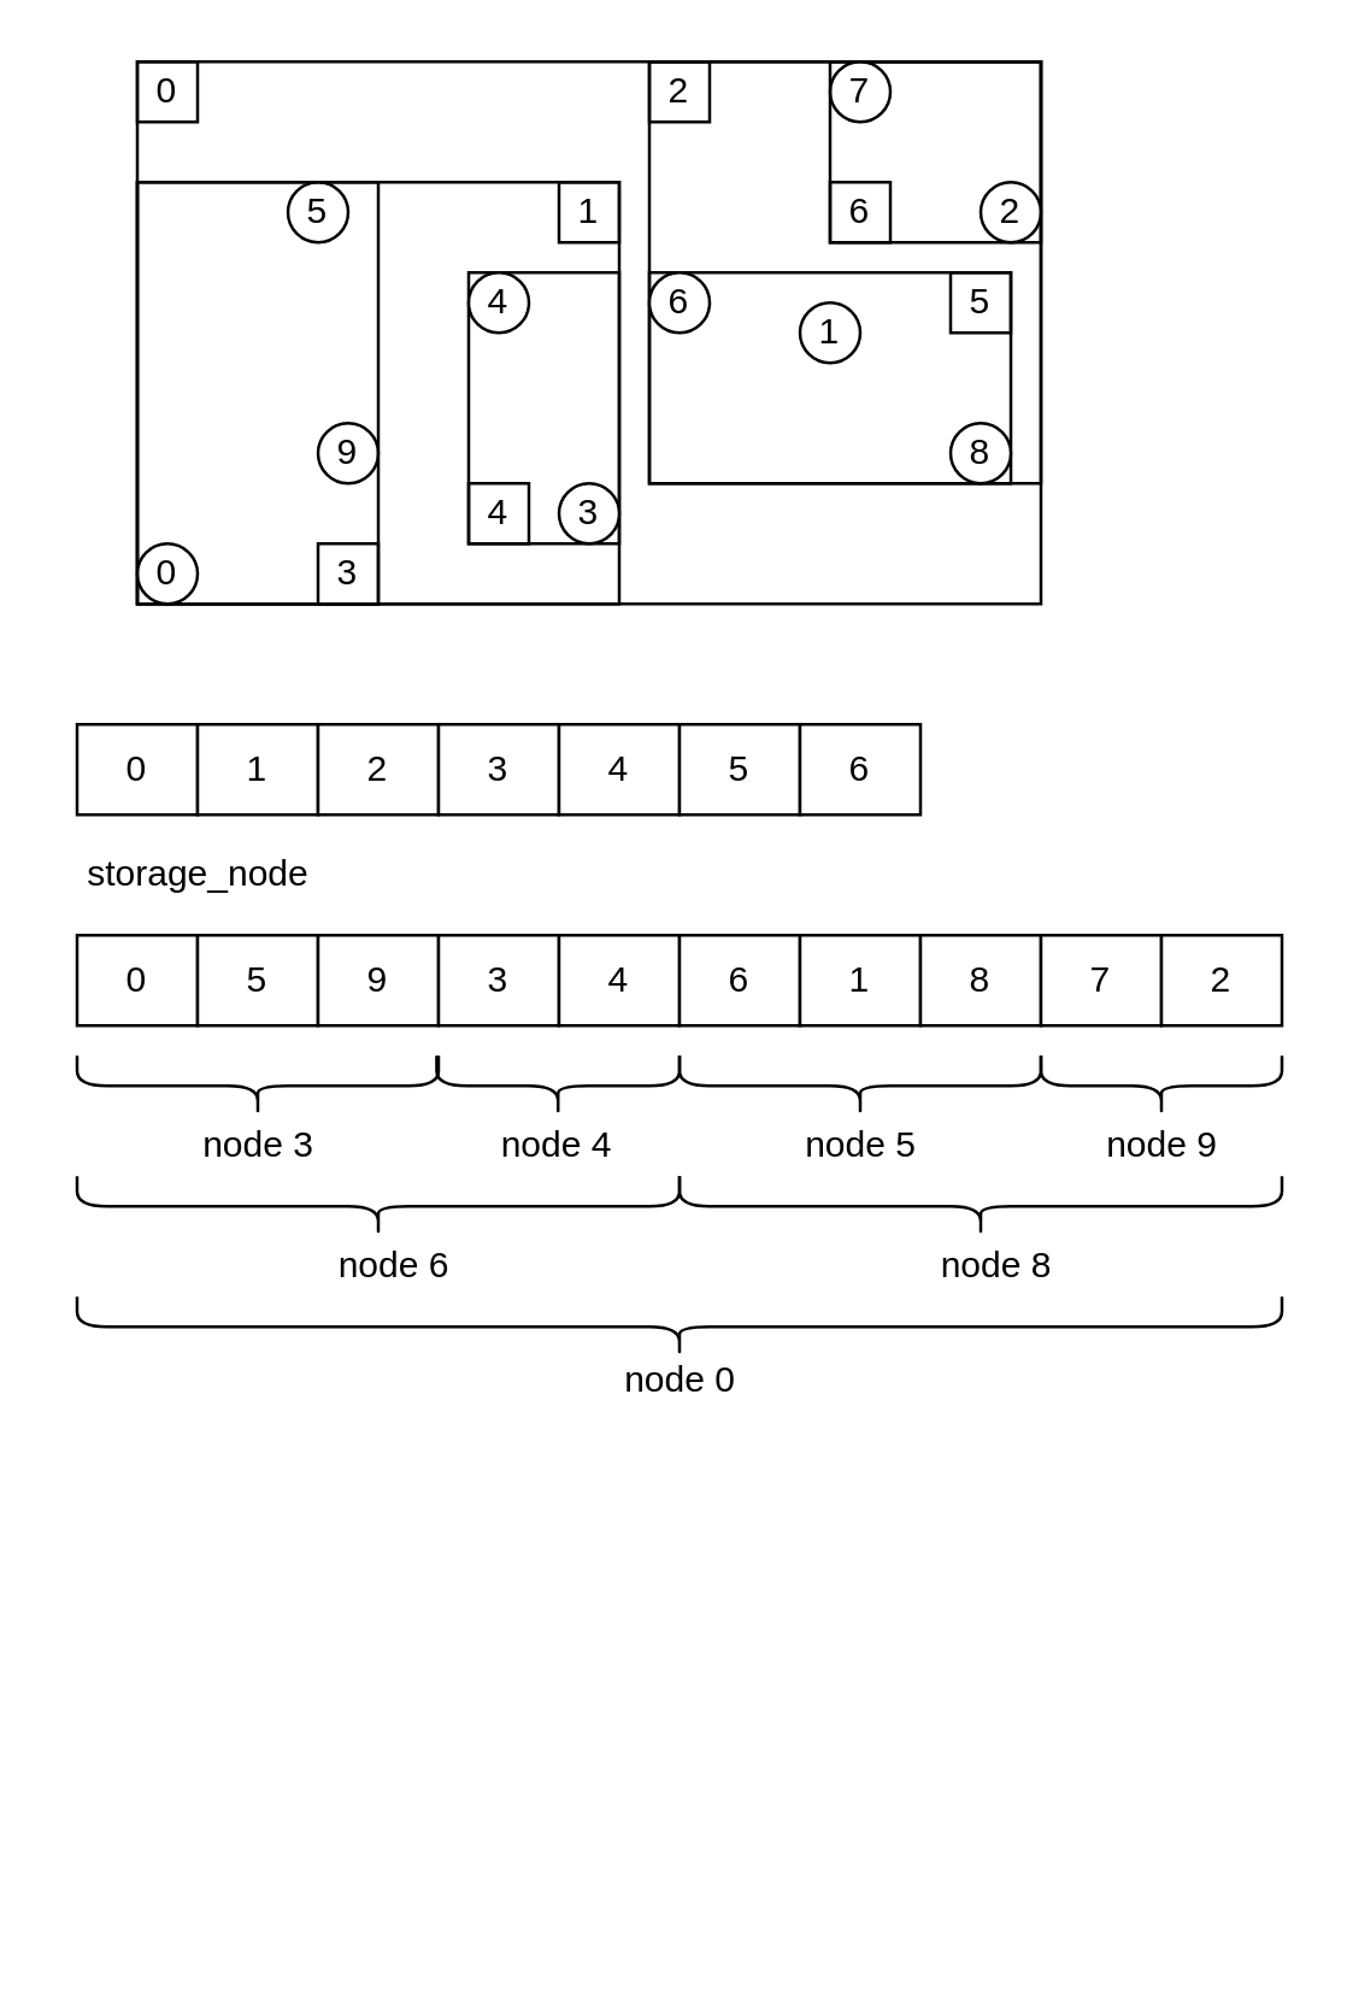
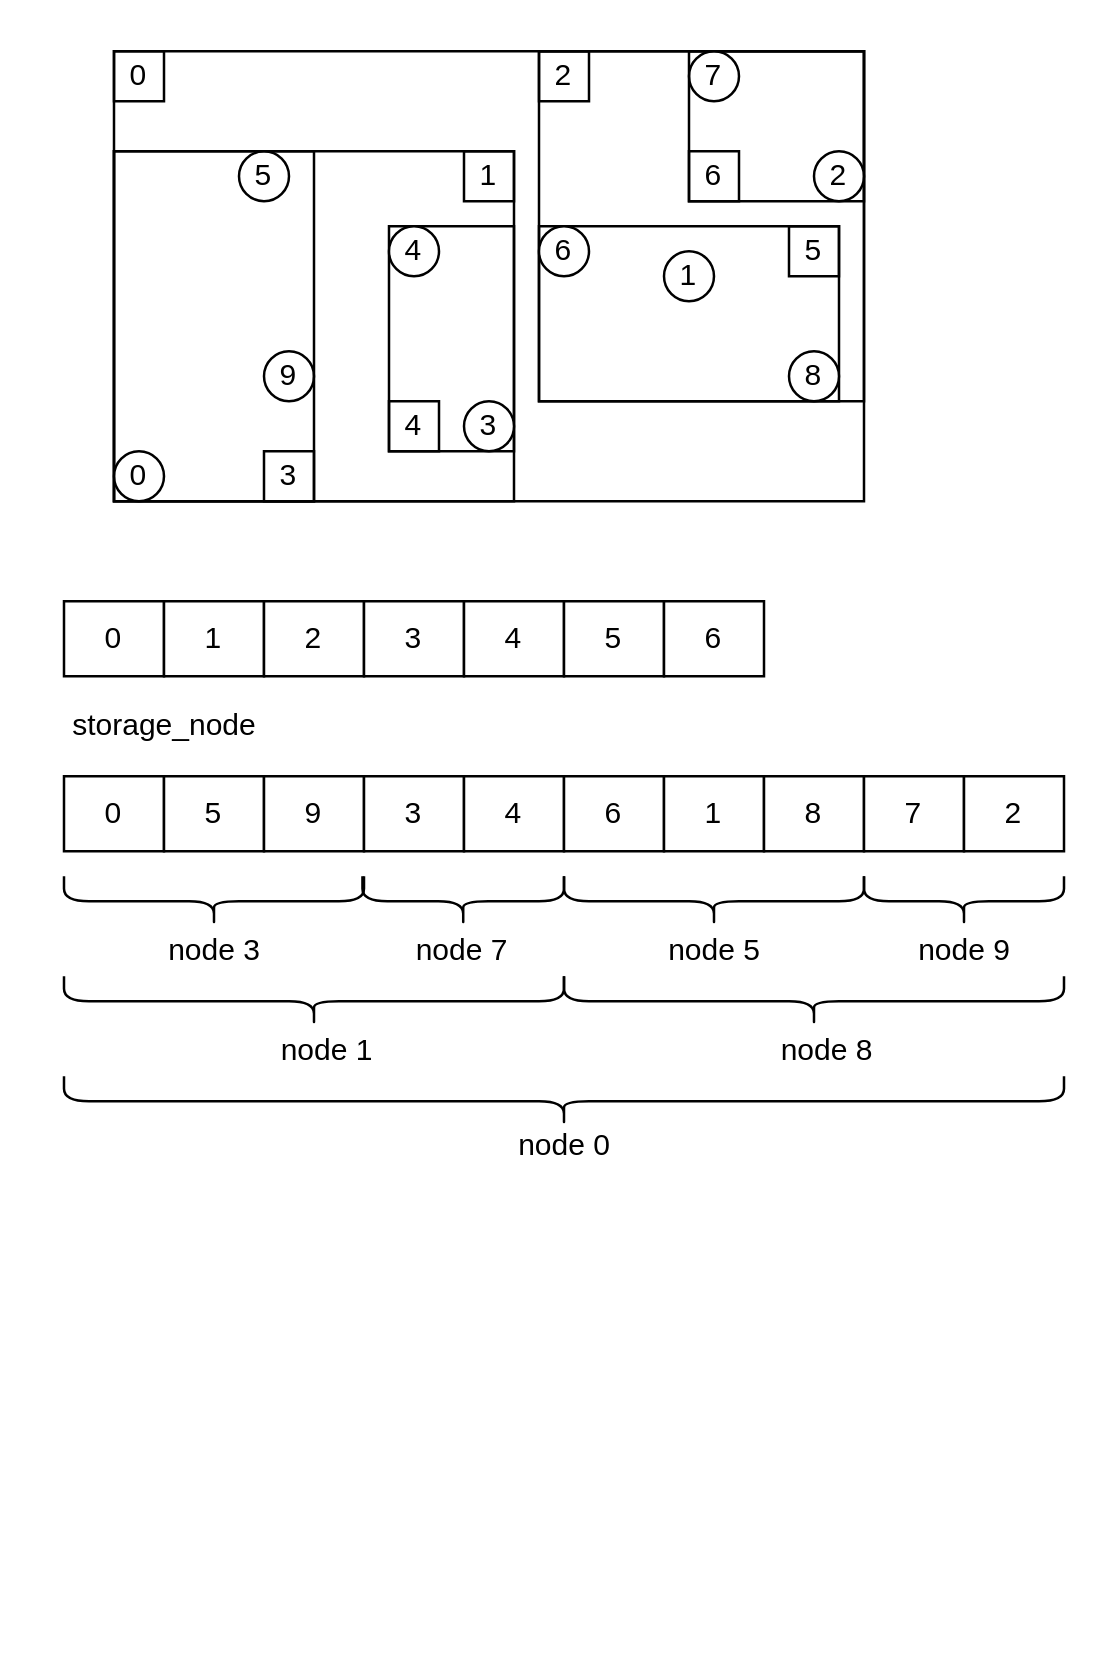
  <mxCell id="0" />
  <mxCell id="1" parent="0" />
  <mxCell id="2" value="" style="rounded=0;whiteSpace=wrap;html=1;fillColor=none;" parent="1" vertex="1"><mxGeometry x="45" y="20" width="300" height="180" as="geometry" /></mxCell>
  <mxCell id="3" value="" style="rounded=0;whiteSpace=wrap;html=1;fillColor=none;" parent="1" vertex="1"><mxGeometry x="215" y="20" width="130" height="140" as="geometry" /></mxCell>
  <mxCell id="4" value="" style="rounded=0;whiteSpace=wrap;html=1;fillColor=none;" vertex="1" parent="1"><mxGeometry x="215" y="90" width="120" height="70" as="geometry" /></mxCell>
  <mxCell id="5" value="" style="rounded=0;whiteSpace=wrap;html=1;fillColor=none;" vertex="1" parent="1"><mxGeometry x="155" y="90" width="50" height="90" as="geometry" /></mxCell>
  <mxCell id="6" value="" style="rounded=0;whiteSpace=wrap;html=1;fillColor=none;" parent="1" vertex="1"><mxGeometry x="45" y="60" width="160" height="140" as="geometry" /></mxCell>
  <mxCell id="7" value="5" style="ellipse;whiteSpace=wrap;html=1;aspect=fixed;connectable=0;allowArrows=0;resizable=0;" parent="1" vertex="1"><mxGeometry x="95" y="60" width="20" height="20" as="geometry" /></mxCell>
  <mxCell id="8" value="9" style="ellipse;whiteSpace=wrap;html=1;aspect=fixed;connectable=0;allowArrows=0;resizable=0;" parent="1" vertex="1"><mxGeometry x="105" y="140" width="20" height="20" as="geometry" /></mxCell>
  <mxCell id="9" value="3" style="ellipse;whiteSpace=wrap;html=1;aspect=fixed;connectable=0;allowArrows=0;resizable=0;" parent="1" vertex="1"><mxGeometry x="185" y="160" width="20" height="20" as="geometry" /></mxCell>
  <mxCell id="10" value="4" style="ellipse;whiteSpace=wrap;html=1;aspect=fixed;connectable=0;allowArrows=0;resizable=0;" parent="1" vertex="1"><mxGeometry x="155" y="90" width="20" height="20" as="geometry" /></mxCell>
  <mxCell id="11" value="1" style="ellipse;whiteSpace=wrap;html=1;aspect=fixed;connectable=0;allowArrows=0;resizable=0;" parent="1" vertex="1"><mxGeometry x="265" y="100" width="20" height="20" as="geometry" /></mxCell>
  <mxCell id="12" value="6" style="ellipse;whiteSpace=wrap;html=1;aspect=fixed;connectable=0;allowArrows=0;resizable=0;" parent="1" vertex="1"><mxGeometry x="215" y="90" width="20" height="20" as="geometry" /></mxCell>
  <mxCell id="13" value="7" style="ellipse;whiteSpace=wrap;html=1;aspect=fixed;connectable=0;allowArrows=0;resizable=0;" parent="1" vertex="1"><mxGeometry x="275" y="20" width="20" height="20" as="geometry" /></mxCell>
  <mxCell id="14" value="8" style="ellipse;whiteSpace=wrap;html=1;aspect=fixed;connectable=0;allowArrows=0;resizable=0;" parent="1" vertex="1"><mxGeometry x="315" y="140" width="20" height="20" as="geometry" /></mxCell>
  <mxCell id="15" value="2" style="ellipse;whiteSpace=wrap;html=1;aspect=fixed;connectable=0;allowArrows=0;resizable=0;" parent="1" vertex="1"><mxGeometry x="325" y="60" width="20" height="20" as="geometry" /></mxCell>
  <mxCell id="16" value="0" style="ellipse;whiteSpace=wrap;html=1;aspect=fixed;connectable=0;allowArrows=0;resizable=0;" parent="1" vertex="1"><mxGeometry x="45" y="180" width="20" height="20" as="geometry" /></mxCell>
  <mxCell id="17" value="0" style="rounded=0;whiteSpace=wrap;html=1;fillColor=none;" parent="1" vertex="1"><mxGeometry x="45" y="20" width="20" height="20" as="geometry" /></mxCell>
  <mxCell id="18" value="1" style="rounded=0;whiteSpace=wrap;html=1;fillColor=none;" parent="1" vertex="1"><mxGeometry x="185" y="60" width="20" height="20" as="geometry" /></mxCell>
  <mxCell id="19" value="2" style="rounded=0;whiteSpace=wrap;html=1;fillColor=none;" parent="1" vertex="1"><mxGeometry x="215" y="20" width="20" height="20" as="geometry" /></mxCell>
  <mxCell id="20" value="0" style="rounded=0;whiteSpace=wrap;html=1;" parent="1" vertex="1"><mxGeometry x="25" y="310" width="40" height="30" as="geometry" /></mxCell>
  <mxCell id="21" value="5" style="rounded=0;whiteSpace=wrap;html=1;" parent="1" vertex="1"><mxGeometry x="65" y="310" width="40" height="30" as="geometry" /></mxCell>
  <mxCell id="22" value="9" style="rounded=0;whiteSpace=wrap;html=1;" parent="1" vertex="1"><mxGeometry x="105" y="310" width="40" height="30" as="geometry" /></mxCell>
  <mxCell id="23" value="3" style="rounded=0;whiteSpace=wrap;html=1;" parent="1" vertex="1"><mxGeometry x="145" y="310" width="40" height="30" as="geometry" /></mxCell>
  <mxCell id="24" value="4" style="rounded=0;whiteSpace=wrap;html=1;" parent="1" vertex="1"><mxGeometry x="185" y="310" width="40" height="30" as="geometry" /></mxCell>
  <mxCell id="25" value="6" style="rounded=0;whiteSpace=wrap;html=1;" parent="1" vertex="1"><mxGeometry x="225" y="310" width="40" height="30" as="geometry" /></mxCell>
  <mxCell id="26" value="1" style="rounded=0;whiteSpace=wrap;html=1;" parent="1" vertex="1"><mxGeometry x="265" y="310" width="40" height="30" as="geometry" /></mxCell>
  <mxCell id="27" value="8" style="rounded=0;whiteSpace=wrap;html=1;" parent="1" vertex="1"><mxGeometry x="305" y="310" width="40" height="30" as="geometry" /></mxCell>
  <mxCell id="28" value="7" style="rounded=0;whiteSpace=wrap;html=1;" parent="1" vertex="1"><mxGeometry x="345" y="310" width="40" height="30" as="geometry" /></mxCell>
  <mxCell id="29" value="2" style="rounded=0;whiteSpace=wrap;html=1;" parent="1" vertex="1"><mxGeometry x="385" y="310" width="40" height="30" as="geometry" /></mxCell>
  <mxCell id="30" value="" style="shape=curlyBracket;whiteSpace=wrap;html=1;rounded=1;fillColor=#ffffff;rotation=-90;" parent="1" vertex="1"><mxGeometry x="75" y="300" width="20" height="120" as="geometry" /></mxCell>
  <mxCell id="31" value="" style="shape=curlyBracket;whiteSpace=wrap;html=1;rounded=1;fillColor=#ffffff;rotation=-90;" parent="1" vertex="1"><mxGeometry x="275" y="300" width="20" height="120" as="geometry" /></mxCell>
  <mxCell id="32" value="node 3" style="text;html=1;align=center;verticalAlign=middle;resizable=0;points=[];autosize=1;" parent="1" vertex="1"><mxGeometry x="60" y="370" width="50" height="20" as="geometry" /></mxCell>
  <mxCell id="33" value="node 5" style="text;html=1;align=center;verticalAlign=middle;resizable=0;points=[];autosize=1;" parent="1" vertex="1"><mxGeometry x="260" y="370" width="50" height="20" as="geometry" /></mxCell>
  <mxCell id="34" value="0" style="rounded=0;whiteSpace=wrap;html=1;" parent="1" vertex="1"><mxGeometry x="25" y="240" width="40" height="30" as="geometry" /></mxCell>
  <mxCell id="35" value="1" style="rounded=0;whiteSpace=wrap;html=1;" parent="1" vertex="1"><mxGeometry x="65" y="240" width="40" height="30" as="geometry" /></mxCell>
  <mxCell id="36" value="2" style="rounded=0;whiteSpace=wrap;html=1;" parent="1" vertex="1"><mxGeometry x="105" y="240" width="40" height="30" as="geometry" /></mxCell>
  <mxCell id="37" value="storage_node" style="text;html=1;align=center;verticalAlign=middle;resizable=0;points=[];autosize=1;" parent="1" vertex="1"><mxGeometry x="20" y="280" width="90" height="20" as="geometry" /></mxCell>
  <mxCell id="38" value="" style="rounded=0;whiteSpace=wrap;html=1;fillColor=none;shadow=0;fixDash=0;" vertex="1" parent="1"><mxGeometry x="45" y="60" width="80" height="140" as="geometry" /></mxCell>
  <mxCell id="39" value="" style="rounded=0;whiteSpace=wrap;html=1;fillColor=none;" vertex="1" parent="1"><mxGeometry x="275" y="20" width="70" height="60" as="geometry" /></mxCell>
  <mxCell id="40" value="3" style="rounded=0;whiteSpace=wrap;html=1;fillColor=none;" vertex="1" parent="1"><mxGeometry x="105" y="180" width="20" height="20" as="geometry" /></mxCell>
  <mxCell id="41" value="4" style="rounded=0;whiteSpace=wrap;html=1;fillColor=none;" vertex="1" parent="1"><mxGeometry x="155" y="160" width="20" height="20" as="geometry" /></mxCell>
  <mxCell id="42" value="5" style="rounded=0;whiteSpace=wrap;html=1;fillColor=none;" vertex="1" parent="1"><mxGeometry x="315" y="90" width="20" height="20" as="geometry" /></mxCell>
  <mxCell id="43" value="6" style="rounded=0;whiteSpace=wrap;html=1;fillColor=none;" vertex="1" parent="1"><mxGeometry x="275" y="60" width="20" height="20" as="geometry" /></mxCell>
  <mxCell id="44" value="" style="shape=curlyBracket;whiteSpace=wrap;html=1;rounded=1;fillColor=#ffffff;rotation=-90;" vertex="1" parent="1"><mxGeometry x="174.69" y="319.69" width="20" height="80.63" as="geometry" /></mxCell>
- <mxCell id="45" value="node 4" style="text;html=1;align=center;verticalAlign=middle;resizable=0;points=[];autosize=1;" vertex="1" parent="1"><mxGeometry x="159" y="370" width="50" height="20" as="geometry" /></mxCell>
+ <mxCell id="45" value="node 7" style="text;html=1;align=center;verticalAlign=middle;resizable=0;points=[];autosize=1;" vertex="1" parent="1"><mxGeometry x="159" y="370" width="50" height="20" as="geometry" /></mxCell>
  <mxCell id="46" value="" style="shape=curlyBracket;whiteSpace=wrap;html=1;rounded=1;fillColor=#ffffff;rotation=-90;" vertex="1" parent="1"><mxGeometry x="375" y="320" width="20" height="80" as="geometry" /></mxCell>
  <mxCell id="47" value="node 9" style="text;html=1;align=center;verticalAlign=middle;resizable=0;points=[];autosize=1;" vertex="1" parent="1"><mxGeometry x="360" y="370" width="50" height="20" as="geometry" /></mxCell>
  <mxCell id="48" value="3" style="rounded=0;whiteSpace=wrap;html=1;" vertex="1" parent="1"><mxGeometry x="145" y="240" width="40" height="30" as="geometry" /></mxCell>
  <mxCell id="49" value="4" style="rounded=0;whiteSpace=wrap;html=1;" vertex="1" parent="1"><mxGeometry x="185" y="240" width="40" height="30" as="geometry" /></mxCell>
  <mxCell id="50" value="5" style="rounded=0;whiteSpace=wrap;html=1;" vertex="1" parent="1"><mxGeometry x="225" y="240" width="40" height="30" as="geometry" /></mxCell>
  <mxCell id="51" value="6" style="rounded=0;whiteSpace=wrap;html=1;" vertex="1" parent="1"><mxGeometry x="265" y="240" width="40" height="30" as="geometry" /></mxCell>
  <mxCell id="52" value="" style="shape=curlyBracket;whiteSpace=wrap;html=1;rounded=1;fillColor=#ffffff;rotation=-90;" vertex="1" parent="1"><mxGeometry x="115" y="300" width="20" height="200" as="geometry" /></mxCell>
  <mxCell id="53" value="" style="shape=curlyBracket;whiteSpace=wrap;html=1;rounded=1;fillColor=#ffffff;rotation=-90;" vertex="1" parent="1"><mxGeometry x="315" y="300" width="20" height="200" as="geometry" /></mxCell>
- <mxCell id="54" value="node 6" style="text;html=1;align=center;verticalAlign=middle;resizable=0;points=[];autosize=1;" vertex="1" parent="1"><mxGeometry x="105" y="410" width="50" height="20" as="geometry" /></mxCell>
+ <mxCell id="54" value="node 1" style="text;html=1;align=center;verticalAlign=middle;resizable=0;points=[];autosize=1;" vertex="1" parent="1"><mxGeometry x="105" y="410" width="50" height="20" as="geometry" /></mxCell>
  <mxCell id="55" value="node 8" style="text;html=1;align=center;verticalAlign=middle;resizable=0;points=[];autosize=1;" vertex="1" parent="1"><mxGeometry x="305" y="410" width="50" height="20" as="geometry" /></mxCell>
  <mxCell id="56" value="" style="shape=curlyBracket;whiteSpace=wrap;html=1;rounded=1;fillColor=#ffffff;rotation=-90;" vertex="1" parent="1"><mxGeometry x="215" y="240" width="20" height="400" as="geometry" /></mxCell>
  <mxCell id="57" value="node 0" style="text;html=1;align=center;verticalAlign=middle;resizable=0;points=[];autosize=1;" vertex="1" parent="1"><mxGeometry x="200" y="448" width="50" height="20" as="geometry" /></mxCell>
